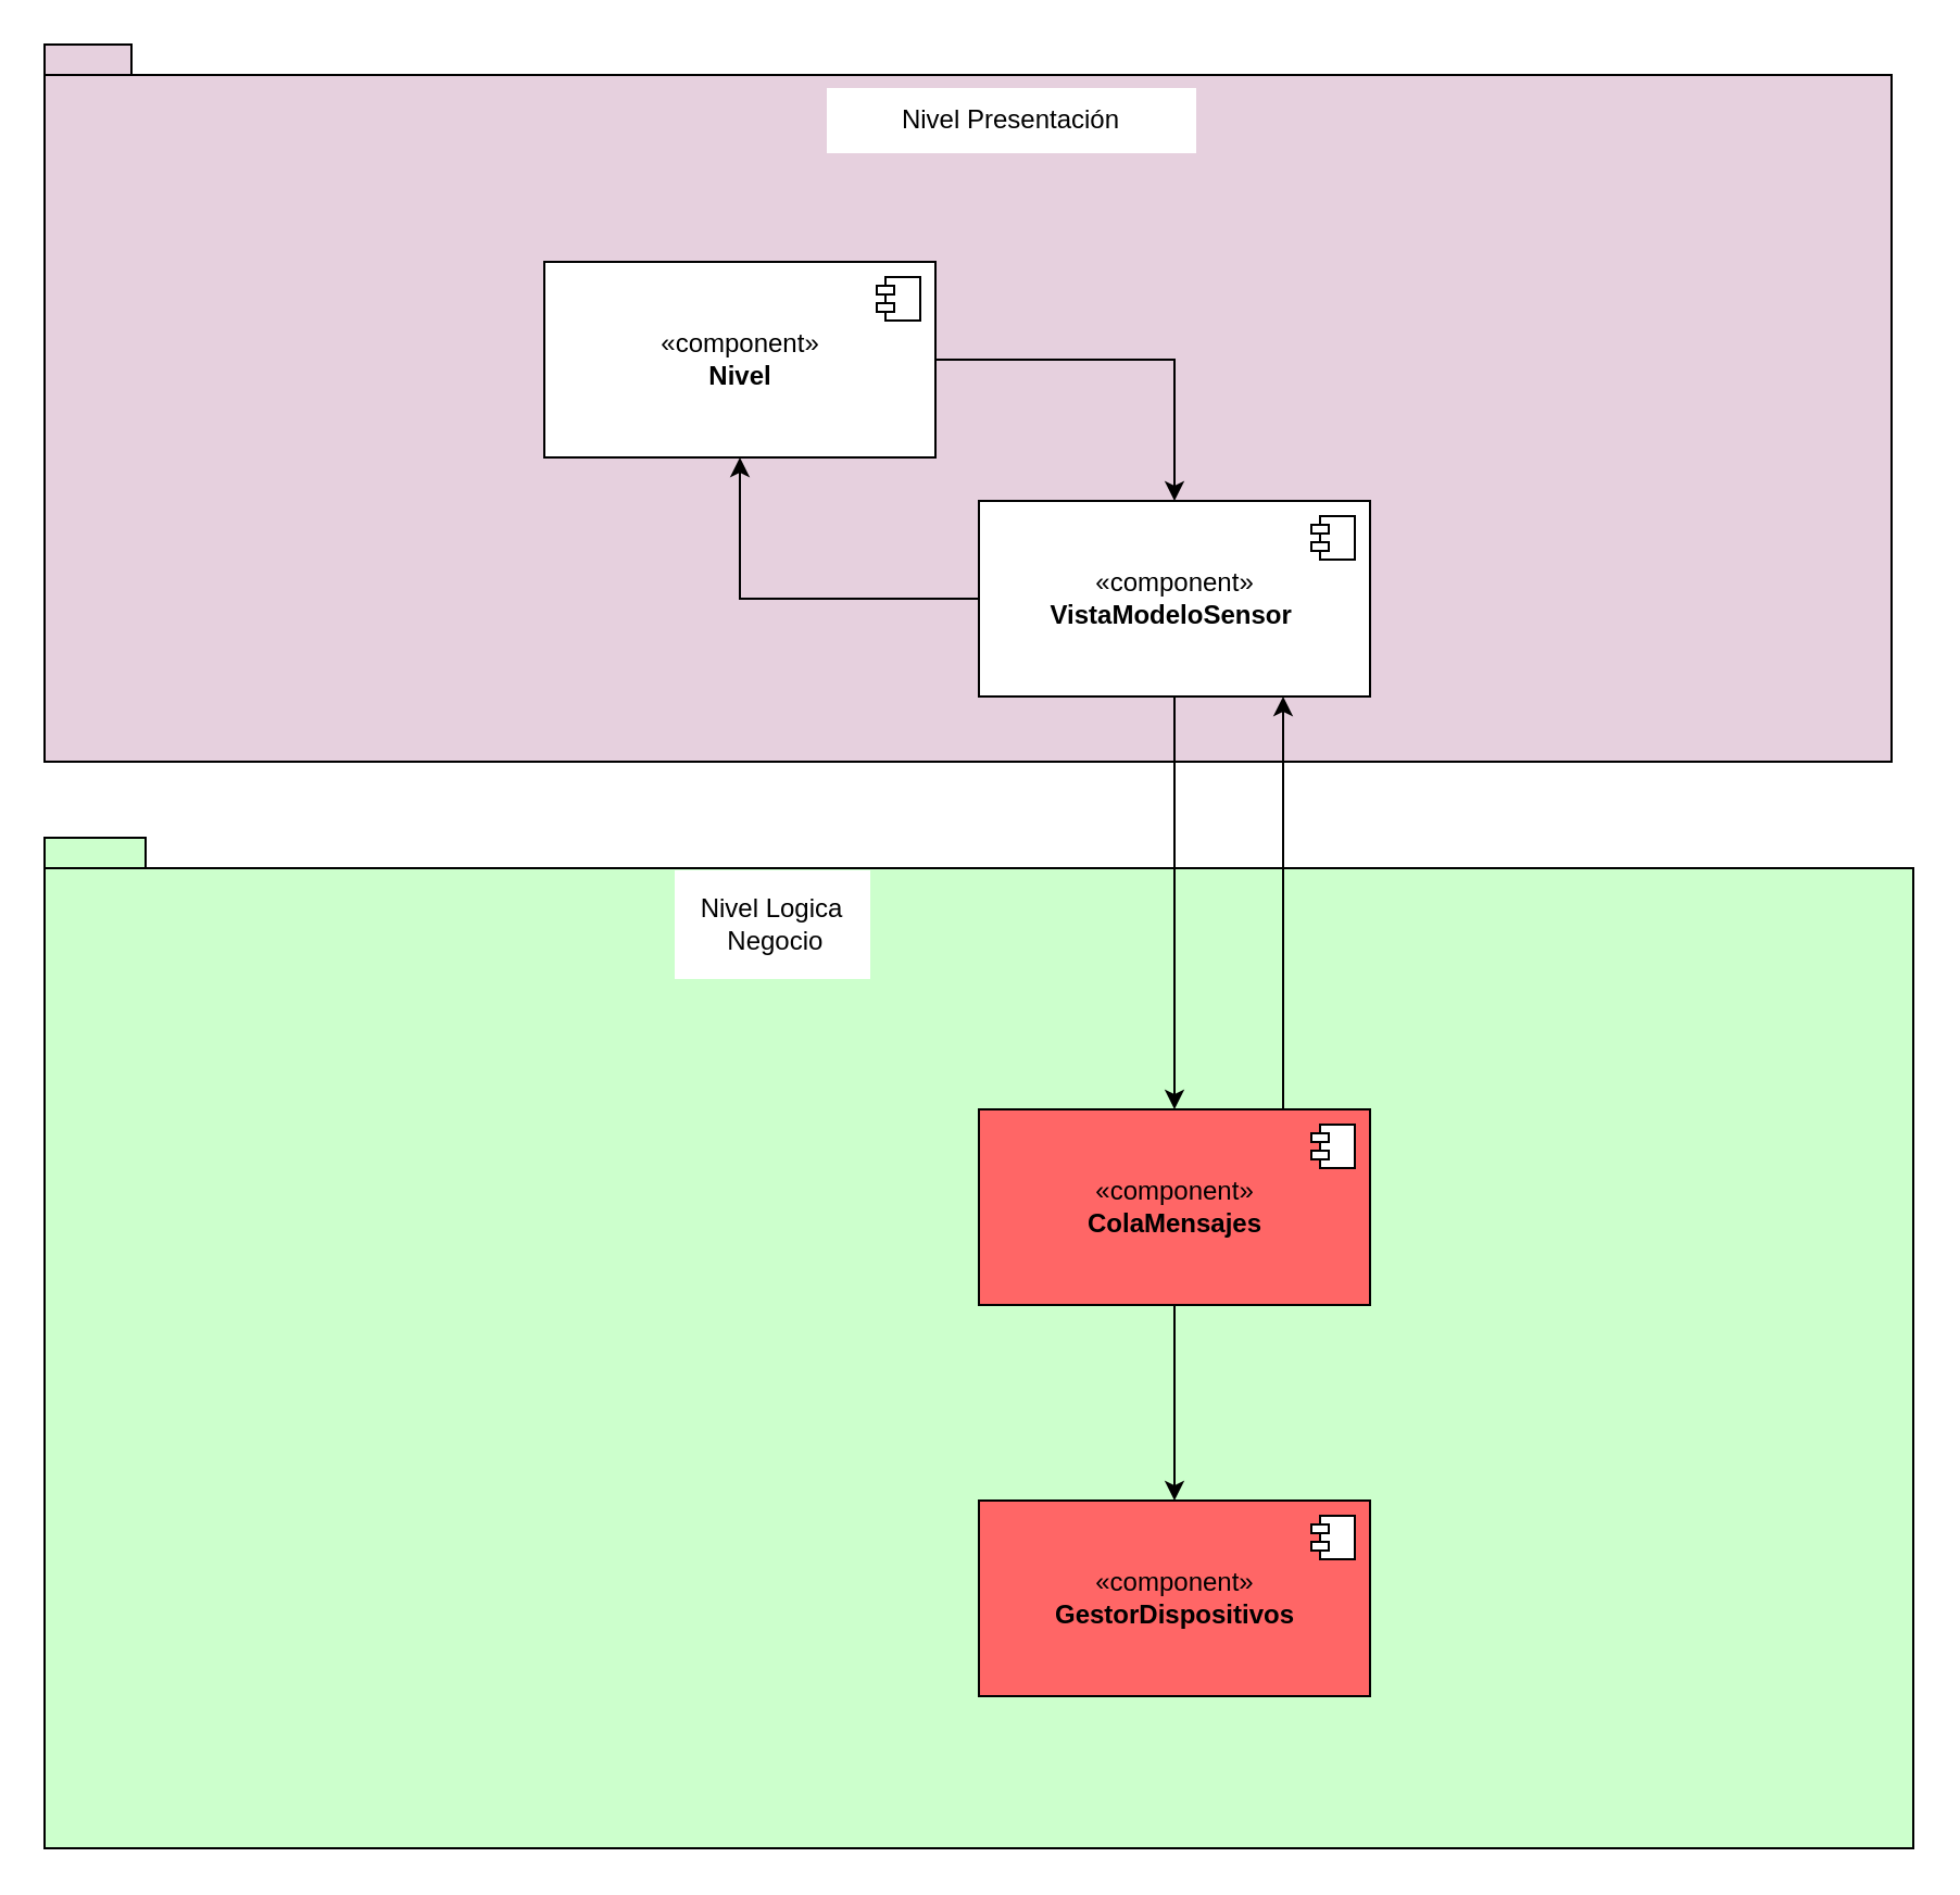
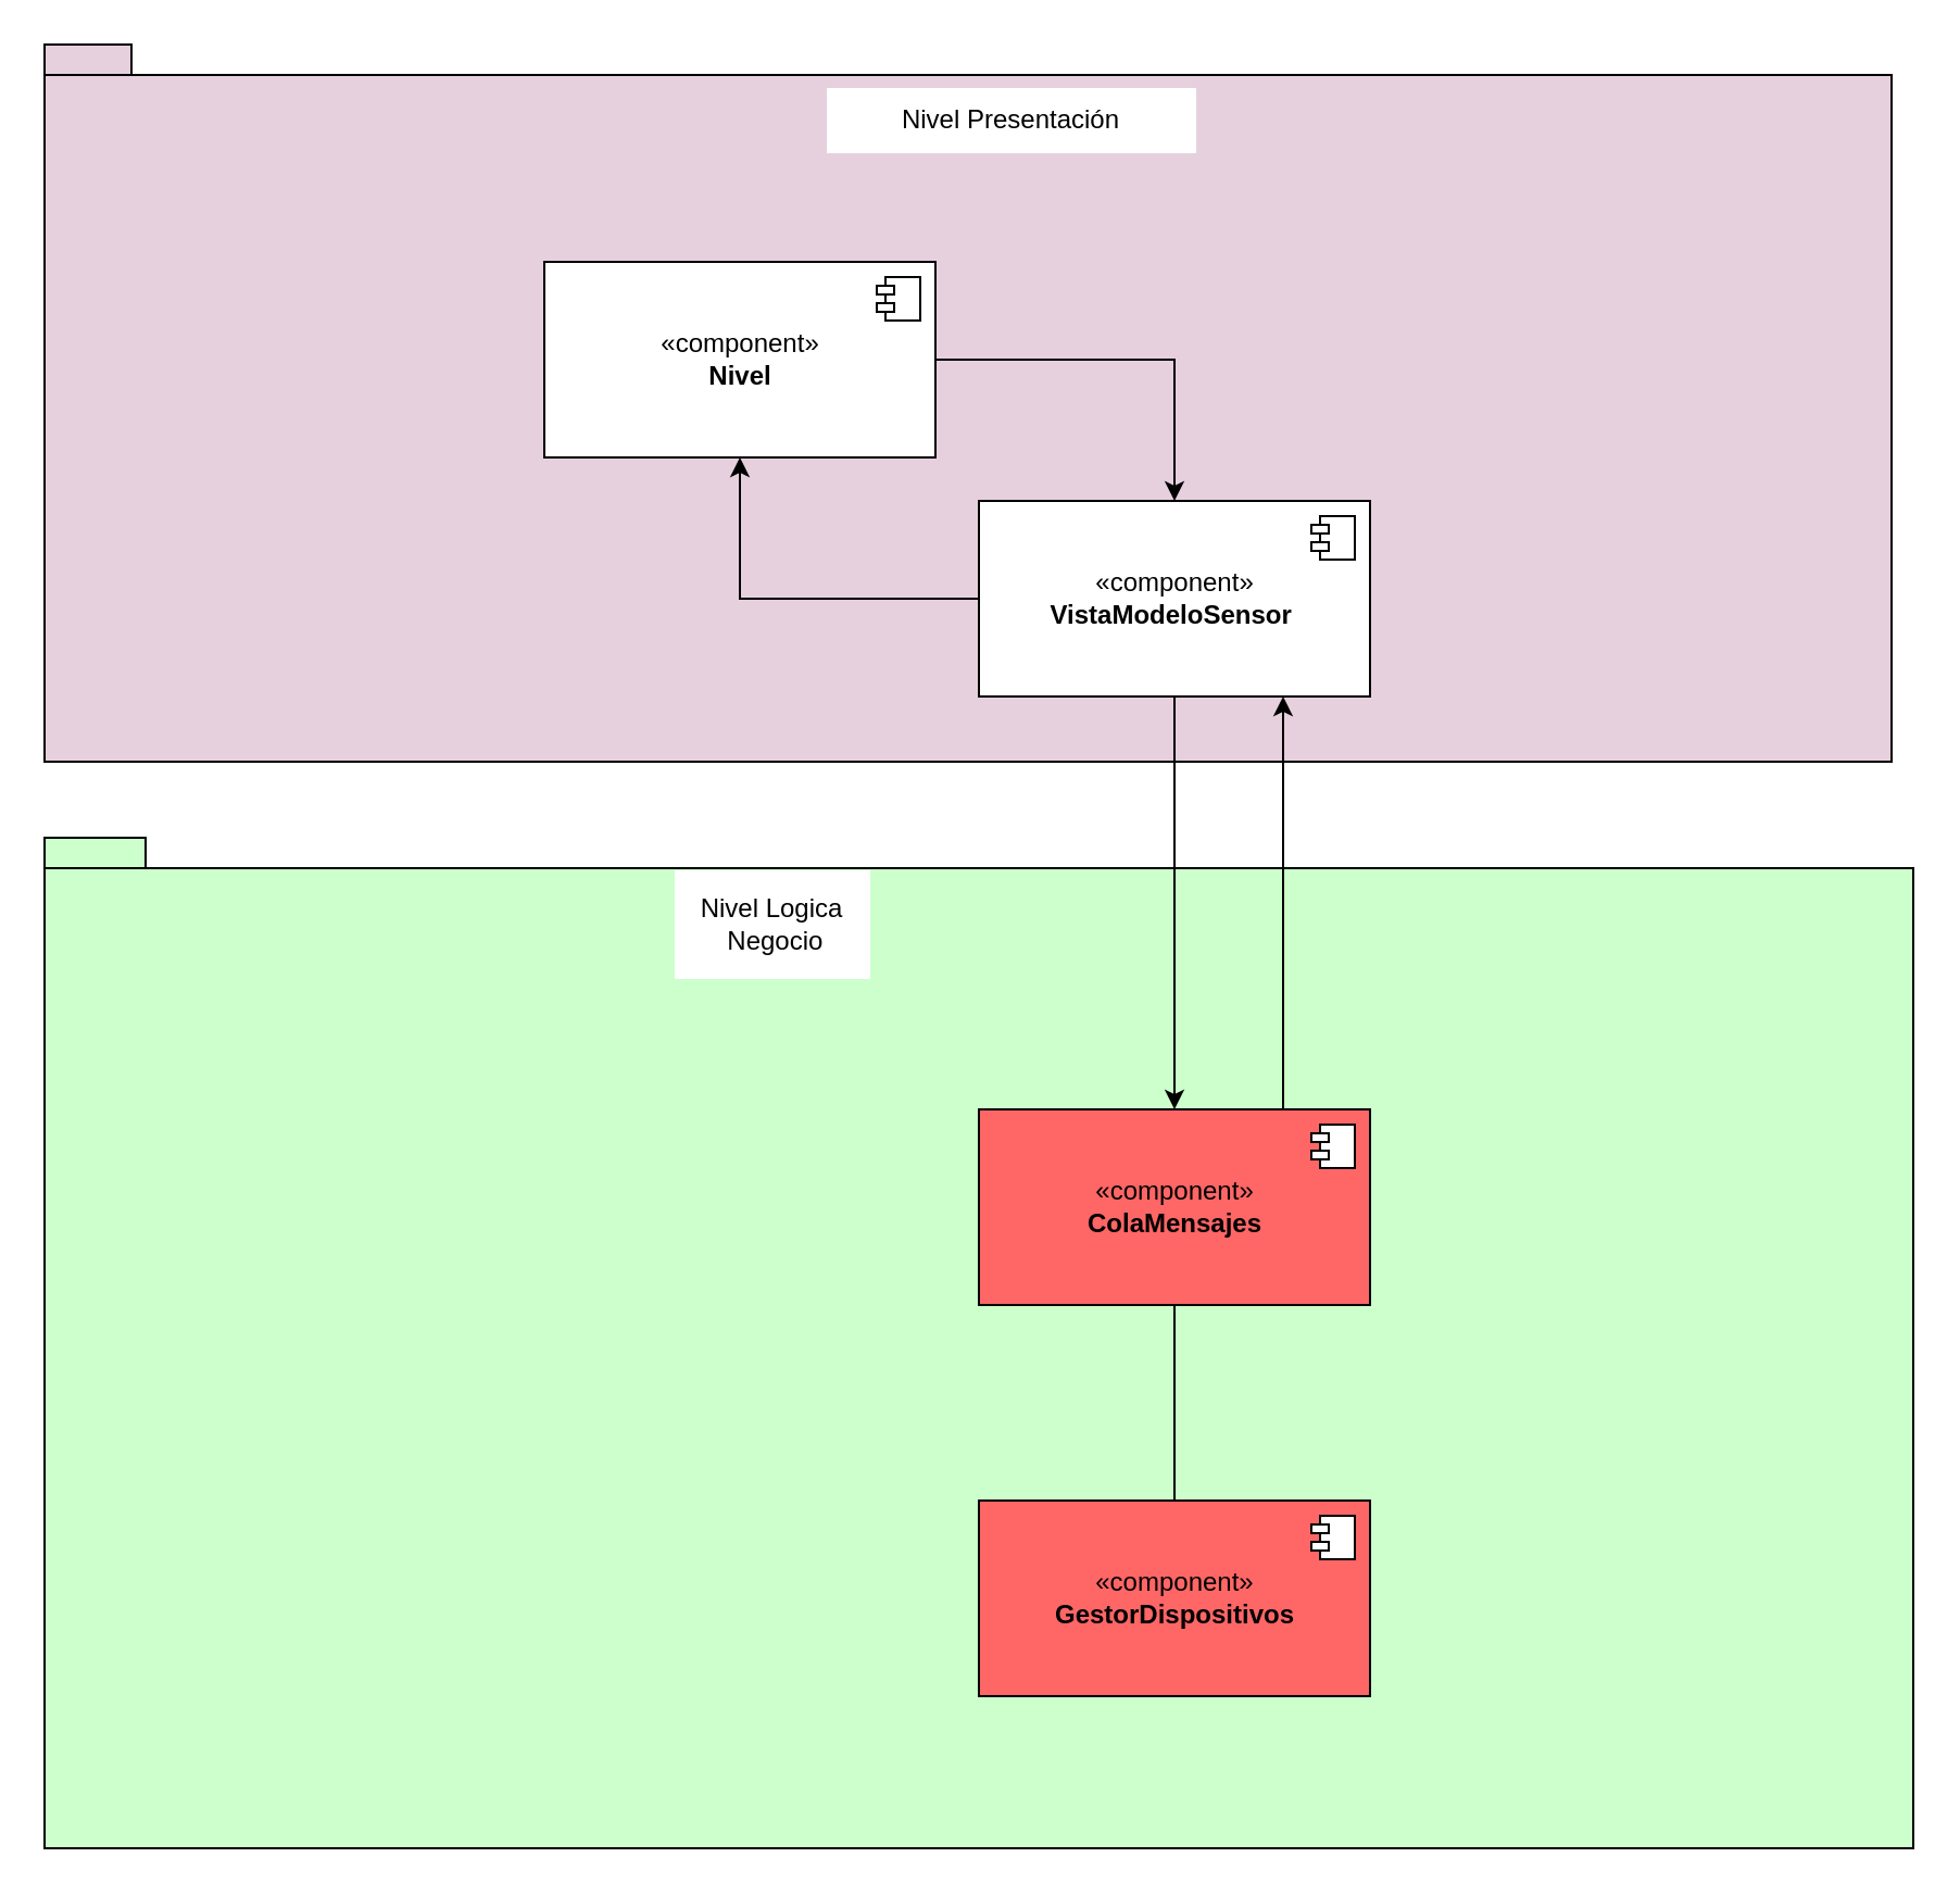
  <mxCell id="0" />
  <mxCell id="1" parent="0" />
  <mxCell id="2" value="" style="shape=folder;fontStyle=1;spacingTop=10;tabWidth=40;tabHeight=14;tabPosition=left;html=1;fillColor=#CCFFCC;" parent="1" vertex="1"><mxGeometry x="20" y="385" width="860" height="465" as="geometry" /></mxCell>
  <mxCell id="3" value="" style="shape=folder;fontStyle=1;spacingTop=10;tabWidth=40;tabHeight=14;tabPosition=left;html=1;fillColor=#E6D0DE;" parent="1" vertex="1"><mxGeometry x="20" y="20" width="850" height="330" as="geometry" /></mxCell>
  <mxCell id="4" style="edgeStyle=orthogonalEdgeStyle;rounded=0;orthogonalLoop=1;jettySize=auto;html=1;" parent="1" source="5" target="17" edge="1"><mxGeometry relative="1" as="geometry" /></mxCell>
  <mxCell id="5" value="«component»&lt;br&gt;&lt;b&gt;Nivel&lt;/b&gt;" style="html=1;dropTarget=0;" parent="1" vertex="1"><mxGeometry x="250" y="120" width="180" height="90" as="geometry" /></mxCell>
  <mxCell id="6" value="" style="shape=module;jettyWidth=8;jettyHeight=4;" parent="5" vertex="1"><mxGeometry x="1" width="20" height="20" relative="1" as="geometry"><mxPoint x="-27" y="7" as="offset" /></mxGeometry></mxCell>
  <mxCell id="7" value="Nivel Presentación" style="text;html=1;strokeColor=none;fillColor=#FFFFFF;align=center;verticalAlign=middle;whiteSpace=wrap;rounded=0;" parent="1" vertex="1"><mxGeometry x="380" y="40" width="170" height="30" as="geometry" /></mxCell>
  <mxCell id="8" value="Nivel Logica &amp;nbsp;Negocio" style="text;html=1;strokeColor=none;fillColor=#FFFFFF;align=center;verticalAlign=middle;whiteSpace=wrap;rounded=0;" parent="1" vertex="1"><mxGeometry x="310" y="400" width="90" height="50" as="geometry" /></mxCell>
- <mxCell id="9" style="edgeStyle=orthogonalEdgeStyle;rounded=0;orthogonalLoop=1;jettySize=auto;html=1;" parent="1" source="11" target="13" edge="1"><mxGeometry relative="1" as="geometry" /></mxCell>
+ <mxCell id="9" style="edgeStyle=orthogonalEdgeStyle;rounded=0;orthogonalLoop=1;jettySize=auto;html=1;endArrow=none;" parent="1" source="11" target="13" edge="1"><mxGeometry relative="1" as="geometry" /></mxCell>
  <mxCell id="10" style="edgeStyle=orthogonalEdgeStyle;rounded=0;orthogonalLoop=1;jettySize=auto;html=1;" parent="1" source="11" target="17" edge="1"><mxGeometry relative="1" as="geometry"><Array as="points"><mxPoint x="590" y="420" /><mxPoint x="590" y="420" /></Array></mxGeometry></mxCell>
  <mxCell id="11" value="«component»&lt;br&gt;&lt;b&gt;ColaMensajes&lt;/b&gt;" style="html=1;dropTarget=0;fillColor=#FF6666;" parent="1" vertex="1"><mxGeometry x="450" y="510" width="180" height="90" as="geometry" /></mxCell>
  <mxCell id="12" value="" style="shape=module;jettyWidth=8;jettyHeight=4;" parent="11" vertex="1"><mxGeometry x="1" width="20" height="20" relative="1" as="geometry"><mxPoint x="-27" y="7" as="offset" /></mxGeometry></mxCell>
  <mxCell id="13" value="«component»&lt;br&gt;&lt;b&gt;GestorDispositivos&lt;/b&gt;" style="html=1;dropTarget=0;fillColor=#FF6666;" parent="1" vertex="1"><mxGeometry x="450" y="690" width="180" height="90" as="geometry" /></mxCell>
  <mxCell id="14" value="" style="shape=module;jettyWidth=8;jettyHeight=4;" parent="13" vertex="1"><mxGeometry x="1" width="20" height="20" relative="1" as="geometry"><mxPoint x="-27" y="7" as="offset" /></mxGeometry></mxCell>
  <mxCell id="15" style="edgeStyle=orthogonalEdgeStyle;rounded=0;orthogonalLoop=1;jettySize=auto;html=1;" parent="1" source="17" target="11" edge="1"><mxGeometry relative="1" as="geometry" /></mxCell>
  <mxCell id="16" style="edgeStyle=orthogonalEdgeStyle;rounded=0;orthogonalLoop=1;jettySize=auto;html=1;entryX=0.5;entryY=1;entryDx=0;entryDy=0;" parent="1" source="17" target="5" edge="1"><mxGeometry relative="1" as="geometry" /></mxCell>
  <mxCell id="17" value="«component»&lt;br&gt;&lt;b&gt;VistaModeloSensor&amp;nbsp;&lt;/b&gt;" style="html=1;dropTarget=0;" parent="1" vertex="1"><mxGeometry x="450" y="230" width="180" height="90" as="geometry" /></mxCell>
  <mxCell id="18" value="" style="shape=module;jettyWidth=8;jettyHeight=4;" parent="17" vertex="1"><mxGeometry x="1" width="20" height="20" relative="1" as="geometry"><mxPoint x="-27" y="7" as="offset" /></mxGeometry></mxCell>
